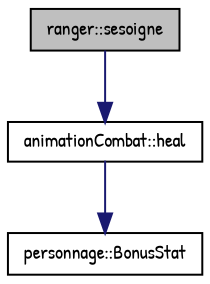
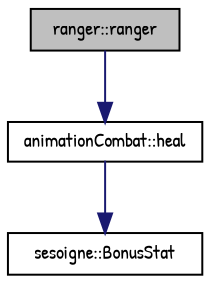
  digraph {
    fontname="Patrick Hand"
    rankdir=TB
    node [color=black fillcolor=white fontname="Patrick Hand" fontsize=10 shape=record style=filled]
    edge [color=midnightblue fontname="Patrick Hand" fontsize=10 labelfontname=Helvetica labelfontsize=10 style=solid]
-   n1 [fillcolor=grey75 fontcolor=black height=0.2 label="ranger::sesoigne" width=0.4]
+   n1 [fillcolor=grey75 fontcolor=black height=0.2 label="ranger::ranger" width=0.4]
    n2 [height=0.2 label="animationCombat::heal" width=0.4]
-   n3 [height=0.2 label="personnage::BonusStat" width=0.4]
+   n3 [height=0.2 label="sesoigne::BonusStat" width=0.4]
    n1 -> n2
    n2 -> n3
  }
